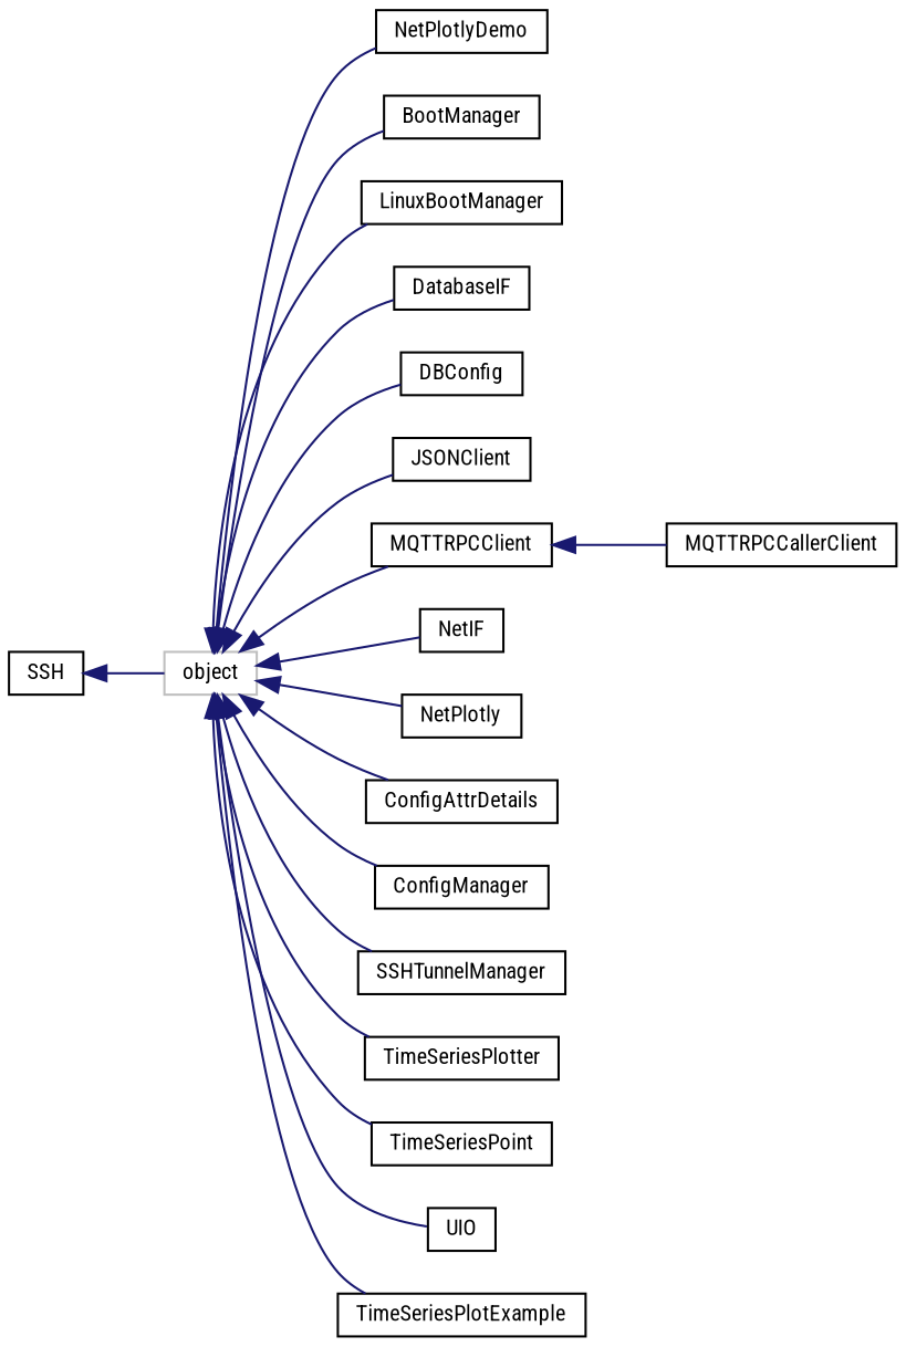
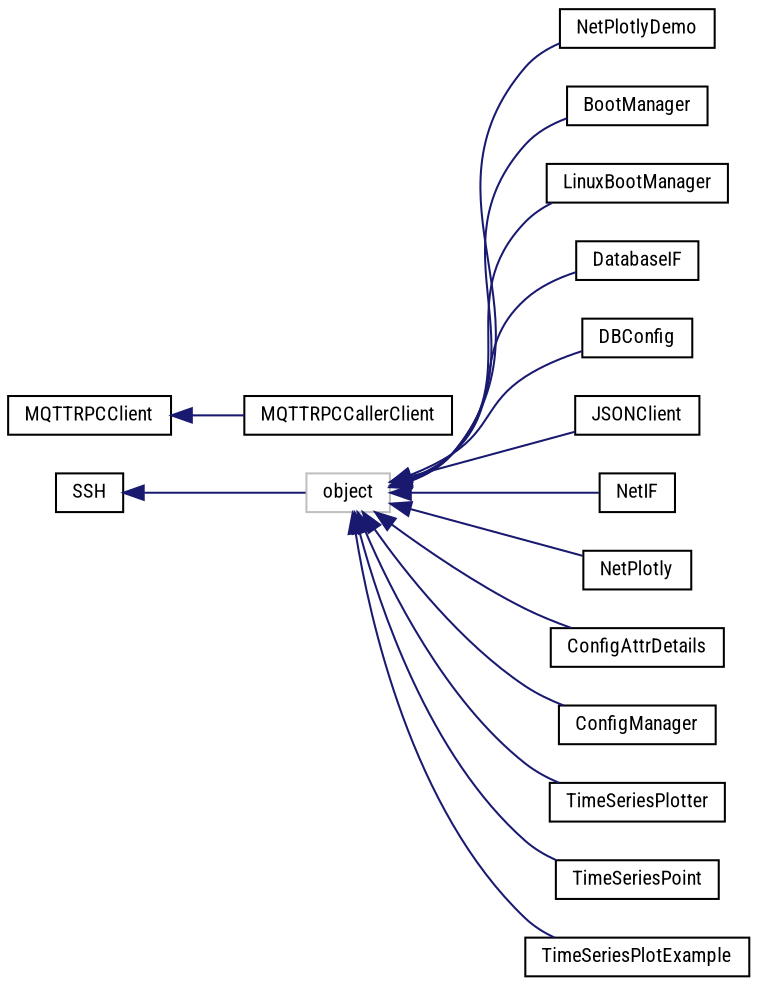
  digraph {
    fontname="Roboto Condensed"
    rankdir=LR
    node [color=black fillcolor=white fontname="Roboto Condensed" fontsize=10 shape=record style=filled]
    edge [color=midnightblue dir=back fontname="Roboto Condensed" fontsize=10 labelfontname=Helvetica labelfontsize=10 style=solid]
    n1 [color=grey75 height=0.2 label=object width=0.4]
    n2 [height=0.2 label=NetPlotlyDemo width=0.4]
    n3 [height=0.2 label=BootManager width=0.4]
    n4 [height=0.2 label=LinuxBootManager width=0.4]
    n5 [height=0.2 label=DatabaseIF width=0.4]
    n6 [height=0.2 label=DBConfig width=0.4]
    n7 [height=0.2 label=JSONClient width=0.4]
    n8 [height=0.2 label=MQTTRPCClient width=0.4]
    n9 [height=0.2 label=NetIF width=0.4]
    n10 [height=0.2 label=NetPlotly width=0.4]
    n11 [height=0.2 label=ConfigAttrDetails width=0.4]
    n12 [height=0.2 label=ConfigManager width=0.4]
-   n13 [height=0.2 label=SSHTunnelManager width=0.4]
    n14 [height=0.2 label=TimeSeriesPlotter width=0.4]
    n15 [height=0.2 label=TimeSeriesPoint width=0.4]
-   n16 [height=0.2 label=UIO width=0.4]
    n17 [height=0.2 label=TimeSeriesPlotExample width=0.4]
    n18 [height=0.2 label=MQTTRPCCallerClient width=0.4]
    n19 [height=0.2 label=SSH width=0.4]
    n1 -> n2
    n1 -> n3
    n1 -> n4
    n1 -> n5
    n1 -> n6
    n1 -> n7
-   n1 -> n8
    n1 -> n9
    n1 -> n10
    n1 -> n11
    n1 -> n12
-   n1 -> n13
    n1 -> n14
    n1 -> n15
-   n1 -> n16
    n1 -> n17
    n8 -> n18
    n19 -> n1
  }
